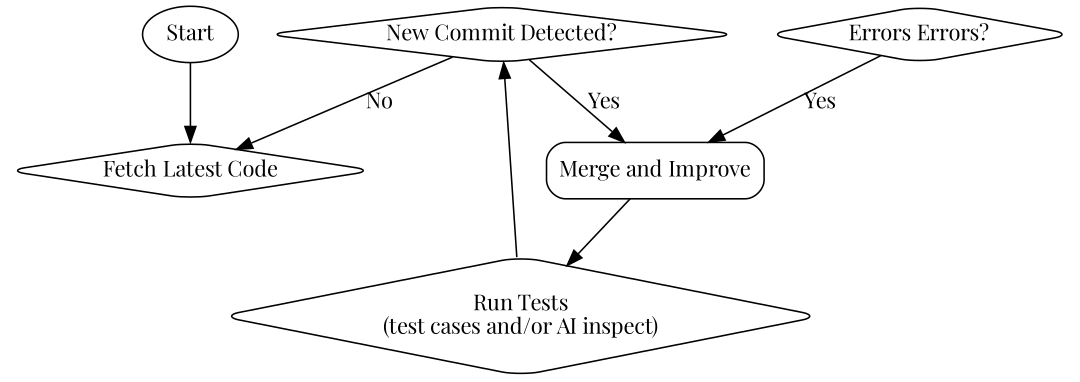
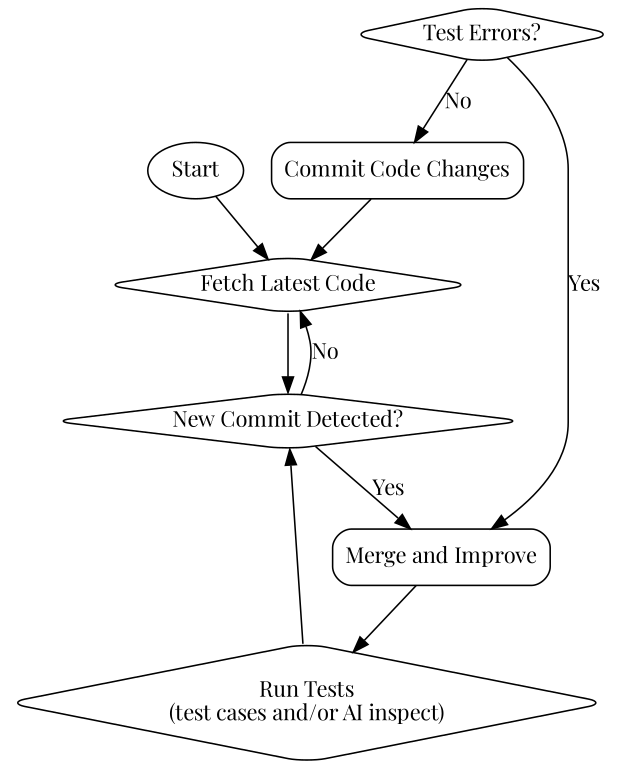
  digraph {
    fontname="Playfair Display"
    rankdir=TB
    node [color=black fontname="Playfair Display" shape=diamond style=rounded]
    edge [color=black dir=forward fontname="Playfair Display"]
    n1 [label=Start shape=ellipse]
    n2 [label="Fetch Latest Code"]
    n3 [label="New Commit Detected?"]
    n4 [label="Merge and Improve" shape=box]
    n5 [label="Run Tests\n(test cases and/or AI inspect)"]
-   n6 [label="Errors Errors?"]
+   n6 [label="Test Errors?"]
+   n7 [label="Commit Code Changes" shape=box]
    n1 -> n2
+   n2 -> n3
    n3 -> n2 [label=No weight=0.1]
    n3 -> n4 [label=Yes]
    n4 -> n5
    n5 -> n3
    n6 -> n4 [label=Yes]
+   n6 -> n7 [label=No]
+   n7 -> n2
  }
